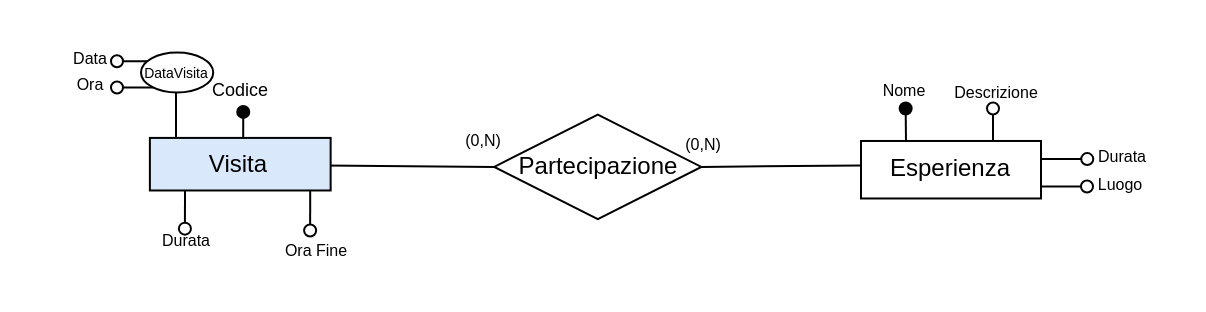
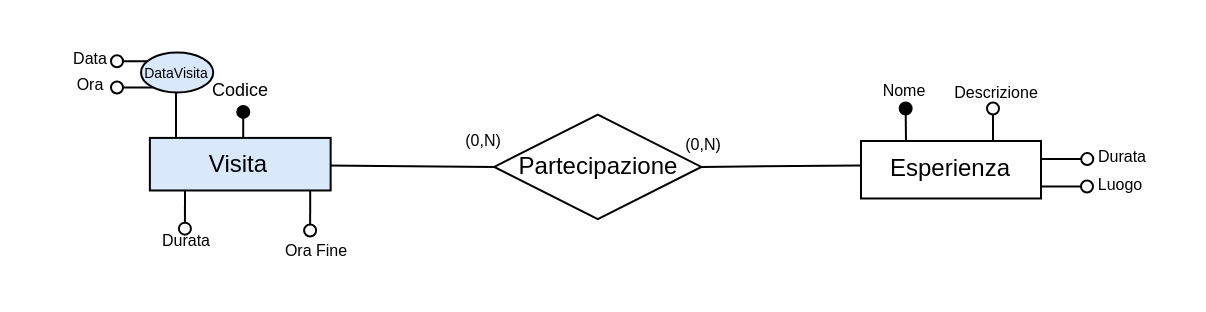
  <mxCell id="0" />
  <mxCell id="1" parent="0" />
  <mxCell id="2" value="&lt;span style=&quot;font-size: 8px;&quot;&gt;(0,N)&lt;/span&gt;" style="text;html=1;align=center;verticalAlign=middle;whiteSpace=wrap;rounded=1;strokeColor=none;glass=0;" parent="1" vertex="1"><mxGeometry x="229.99" y="65.51" width="22.5" height="6.75" as="geometry" /></mxCell>
  <mxCell id="3" value="&lt;font style=&quot;font-size: 8px;&quot;&gt;(0,N)&lt;/font&gt;" style="text;html=1;align=center;verticalAlign=middle;whiteSpace=wrap;rounded=1;strokeColor=none;glass=0;" parent="1" vertex="1"><mxGeometry x="340" y="67.26" width="22.5" height="6.75" as="geometry" /></mxCell>
  <mxCell id="4" value="" style="endArrow=none;html=1;rounded=0;entryX=1;entryY=0.5;entryDx=0;entryDy=0;exitX=0;exitY=0.5;exitDx=0;exitDy=0;" parent="1" source="15" edge="1"><mxGeometry width="50" height="50" relative="1" as="geometry"><mxPoint x="430.19" y="82.26" as="sourcePoint" /><mxPoint x="162" y="82.26" as="targetPoint" /></mxGeometry></mxCell>
  <mxCell id="5" style="edgeStyle=orthogonalEdgeStyle;rounded=0;orthogonalLoop=1;jettySize=auto;html=1;exitX=0.25;exitY=0;exitDx=0;exitDy=0;endArrow=oval;endFill=1;" parent="1" source="7" edge="1"><mxGeometry relative="1" as="geometry"><mxPoint x="452.333" y="53.74" as="targetPoint" /></mxGeometry></mxCell>
  <mxCell id="6" style="edgeStyle=orthogonalEdgeStyle;rounded=0;orthogonalLoop=1;jettySize=auto;html=1;exitX=0.75;exitY=0;exitDx=0;exitDy=0;endArrow=oval;endFill=0;" parent="1" source="7" edge="1"><mxGeometry relative="1" as="geometry"><mxPoint x="496" y="53.74" as="targetPoint" /></mxGeometry></mxCell>
  <mxCell id="7" value="Esperienza" style="whiteSpace=wrap;html=1;align=center;" parent="1" vertex="1"><mxGeometry x="430" y="69.99" width="90" height="28.75" as="geometry" /></mxCell>
  <mxCell id="8" value="&lt;font style=&quot;font-size: 8px;&quot;&gt;Nome&lt;/font&gt;" style="text;html=1;align=center;verticalAlign=middle;whiteSpace=wrap;rounded=1;strokeColor=none;" parent="1" vertex="1"><mxGeometry x="431.63" y="33.76" width="40" height="20" as="geometry" /></mxCell>
  <mxCell id="9" value="&lt;font style=&quot;font-size: 8px;&quot;&gt;Descrizione&lt;/font&gt;" style="text;html=1;align=center;verticalAlign=middle;whiteSpace=wrap;rounded=1;strokeColor=none;" parent="1" vertex="1"><mxGeometry x="477.88" y="34.99" width="40" height="20" as="geometry" /></mxCell>
  <mxCell id="10" value="&lt;font style=&quot;font-size: 8px;&quot;&gt;Durata&lt;/font&gt;" style="text;html=1;align=center;verticalAlign=middle;whiteSpace=wrap;rounded=1;strokeColor=none;" parent="1" vertex="1"><mxGeometry x="541" y="67.24" width="40" height="20" as="geometry" /></mxCell>
  <mxCell id="11" value="&lt;font style=&quot;font-size: 8px;&quot;&gt;Luogo&lt;/font&gt;" style="text;html=1;align=center;verticalAlign=middle;whiteSpace=wrap;rounded=1;strokeColor=none;" parent="1" vertex="1"><mxGeometry x="540" y="80.74" width="40" height="20" as="geometry" /></mxCell>
  <mxCell id="12" style="edgeStyle=orthogonalEdgeStyle;rounded=0;orthogonalLoop=1;jettySize=auto;html=1;exitX=1;exitY=0.5;exitDx=0;exitDy=0;endArrow=oval;endFill=0;" parent="1" edge="1"><mxGeometry relative="1" as="geometry"><mxPoint x="520" y="79.04" as="sourcePoint" /><mxPoint x="543.12" y="79.04" as="targetPoint" /></mxGeometry></mxCell>
  <mxCell id="13" style="edgeStyle=orthogonalEdgeStyle;rounded=0;orthogonalLoop=1;jettySize=auto;html=1;exitX=1;exitY=0.5;exitDx=0;exitDy=0;endArrow=oval;endFill=0;" parent="1" edge="1"><mxGeometry relative="1" as="geometry"><mxPoint x="520" y="92.74" as="sourcePoint" /><mxPoint x="543" y="92.74" as="targetPoint" /><Array as="points"><mxPoint x="536" y="92.74" /></Array></mxGeometry></mxCell>
  <mxCell id="14" value="" style="endArrow=none;html=1;rounded=0;entryX=1;entryY=0.5;entryDx=0;entryDy=0;exitX=0;exitY=0.5;exitDx=0;exitDy=0;" parent="1" target="15" edge="1"><mxGeometry width="50" height="50" relative="1" as="geometry"><mxPoint x="430.19" y="82.26" as="sourcePoint" /><mxPoint x="162" y="82.26" as="targetPoint" /></mxGeometry></mxCell>
  <mxCell id="15" value="Partecipazione" style="shape=rhombus;perimeter=rhombusPerimeter;whiteSpace=wrap;html=1;align=center;" parent="1" vertex="1"><mxGeometry x="246.63" y="56.76" width="103.56" height="52.36" as="geometry" /></mxCell>
  <mxCell id="16" value="&lt;font style=&quot;font-size: 8px;&quot;&gt;Ora&lt;/font&gt;" style="text;html=1;align=center;verticalAlign=middle;whiteSpace=wrap;rounded=1;strokeColor=none;glass=0;" vertex="1" parent="1"><mxGeometry x="20" y="33.36" width="50" height="15" as="geometry" /></mxCell>
  <mxCell id="17" value="&lt;font style=&quot;font-size: 8px;&quot;&gt;Ora Fine&lt;/font&gt;" style="text;html=1;align=center;verticalAlign=middle;whiteSpace=wrap;rounded=1;strokeColor=none;glass=0;" vertex="1" parent="1"><mxGeometry x="136.58" y="114.68" width="42" height="19" as="geometry" /></mxCell>
  <mxCell id="18" value="&lt;font style=&quot;font-size: 8px;&quot;&gt;Data&lt;/font&gt;" style="text;html=1;align=center;verticalAlign=middle;whiteSpace=wrap;rounded=1;strokeColor=none;glass=0;" vertex="1" parent="1"><mxGeometry x="20" y="20.8" width="50" height="15" as="geometry" /></mxCell>
  <mxCell id="19" style="edgeStyle=orthogonalEdgeStyle;rounded=0;orthogonalLoop=1;jettySize=auto;html=1;exitX=0;exitY=0;exitDx=0;exitDy=0;endArrow=oval;endFill=0;" edge="1" parent="1"><mxGeometry relative="1" as="geometry"><mxPoint x="58" y="30.16" as="targetPoint" /><mxPoint x="77.38" y="30.16" as="sourcePoint" /><Array as="points" /></mxGeometry></mxCell>
  <mxCell id="20" style="edgeStyle=orthogonalEdgeStyle;rounded=0;orthogonalLoop=1;jettySize=auto;html=1;endArrow=oval;endFill=0;" edge="1" parent="1"><mxGeometry relative="1" as="geometry"><mxPoint x="58" y="43.28" as="targetPoint" /><mxPoint x="78" y="43.28" as="sourcePoint" /><Array as="points" /></mxGeometry></mxCell>
  <mxCell id="21" value="" style="endArrow=none;html=1;rounded=0;entryX=0.551;entryY=1.003;entryDx=0;entryDy=0;entryPerimeter=0;" edge="1" parent="1"><mxGeometry width="50" height="50" relative="1" as="geometry"><mxPoint x="87.5" y="68.9" as="sourcePoint" /><mxPoint x="87.5" y="45.84" as="targetPoint" /></mxGeometry></mxCell>
- <mxCell id="22" value="&lt;p style=&quot;line-height: 110%;&quot;&gt;&lt;font style=&quot;font-size: 7px;&quot;&gt;DataVisita&lt;/font&gt;&lt;/p&gt;" style="ellipse;whiteSpace=wrap;html=1;" vertex="1" parent="1"><mxGeometry x="70" y="25.78" width="36.12" height="20" as="geometry" /></mxCell>
+ <mxCell id="22" value="&lt;p style=&quot;line-height: 110%;&quot;&gt;&lt;font style=&quot;font-size: 7px;&quot;&gt;DataVisita&lt;/font&gt;&lt;/p&gt;" style="ellipse;whiteSpace=wrap;html=1;fillColor=#dae8fc;" vertex="1" parent="1"><mxGeometry x="70" y="25.78" width="36.12" height="20" as="geometry" /></mxCell>
  <mxCell id="23" style="edgeStyle=orthogonalEdgeStyle;rounded=0;orthogonalLoop=1;jettySize=auto;html=1;exitX=1;exitY=0.5;exitDx=0;exitDy=0;endArrow=oval;endFill=0;" edge="1" parent="1"><mxGeometry relative="1" as="geometry"><mxPoint x="154.56" y="114.73" as="targetPoint" /><mxPoint x="154.44" y="94.745" as="sourcePoint" /><Array as="points"><mxPoint x="154.56" y="114.73" /></Array></mxGeometry></mxCell>
  <mxCell id="24" value="&lt;font style=&quot;font-size: 8px;&quot;&gt;Durata&lt;/font&gt;" style="text;html=1;align=center;verticalAlign=middle;whiteSpace=wrap;rounded=1;strokeColor=none;glass=0;" vertex="1" parent="1"><mxGeometry x="68.08" y="110.78" width="50" height="17" as="geometry" /></mxCell>
  <mxCell id="25" style="edgeStyle=orthogonalEdgeStyle;rounded=0;orthogonalLoop=1;jettySize=auto;html=1;exitX=1;exitY=0.5;exitDx=0;exitDy=0;endArrow=oval;endFill=0;" edge="1" parent="1"><mxGeometry relative="1" as="geometry"><mxPoint x="91.96" y="113.82" as="targetPoint" /><mxPoint x="91.55" y="93.4" as="sourcePoint" /><Array as="points"><mxPoint x="91.55" y="113.4" /></Array></mxGeometry></mxCell>
  <mxCell id="26" style="edgeStyle=orthogonalEdgeStyle;rounded=0;orthogonalLoop=1;jettySize=auto;html=1;exitX=0.25;exitY=0;exitDx=0;exitDy=0;entryX=0.842;entryY=1.009;entryDx=0;entryDy=0;entryPerimeter=0;endArrow=oval;endFill=1;" edge="1" parent="1"><mxGeometry relative="1" as="geometry"><mxPoint x="118.13" y="68.46" as="sourcePoint" /><mxPoint x="121.13" y="55.46" as="targetPoint" /></mxGeometry></mxCell>
  <mxCell id="27" value="&lt;font style=&quot;font-size: 9px;&quot;&gt;Codice&lt;/font&gt;" style="text;html=1;align=center;verticalAlign=middle;whiteSpace=wrap;rounded=0;" vertex="1" parent="1"><mxGeometry x="99.63" y="35.801" width="40" height="17.314" as="geometry" /></mxCell>
  <mxCell id="28" value="Visita" style="whiteSpace=wrap;html=1;align=center;fillColor=#dae8fc;" vertex="1" parent="1"><mxGeometry x="74.44" y="68.46" width="90.38" height="26.28" as="geometry" /></mxCell>
